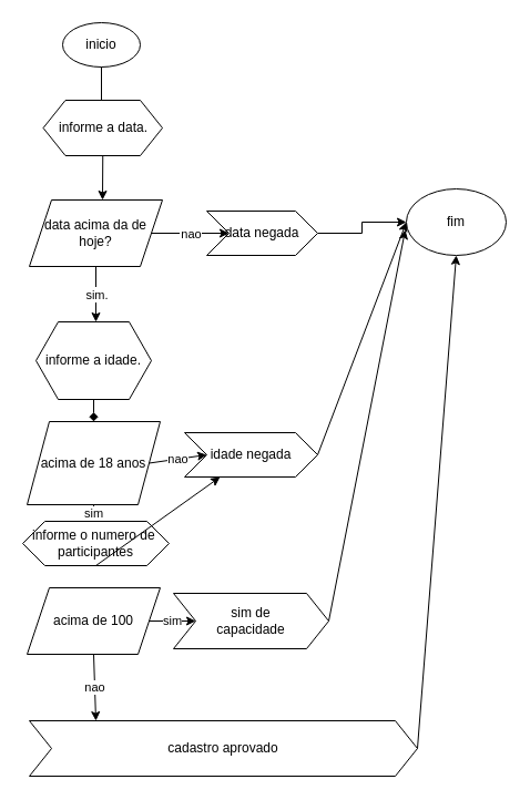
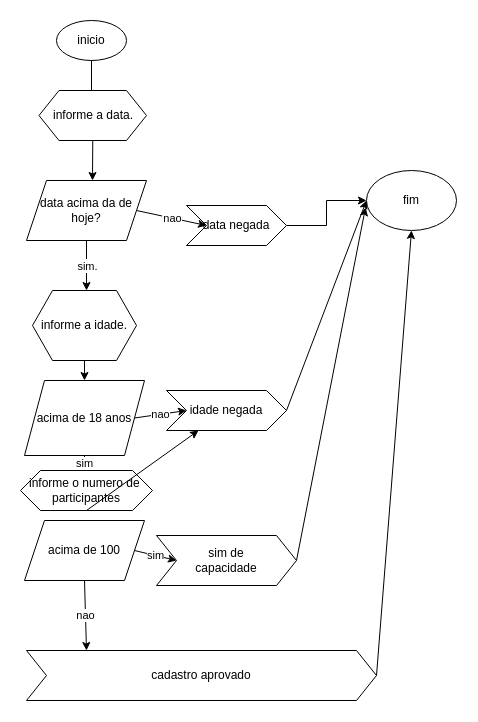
  <mxCell id="0" />
  <mxCell id="1" parent="0" />
  <mxCell id="2" value="inicio" style="ellipse;whiteSpace=wrap;html=1;" vertex="1" parent="1"><mxGeometry x="56" width="70" height="40" as="geometry" y="20" /></mxCell>
  <mxCell id="3" value="" style="endArrow=classic;html=1;rounded=0;exitX=0.5;exitY=1;exitDx=0;exitDy=0;" edge="1" parent="1" source="2"><mxGeometry width="50" height="50" relative="1" as="geometry"><mxPoint x="226" y="350" as="sourcePoint" /><mxPoint x="91" y="100" as="targetPoint" /></mxGeometry></mxCell>
  <mxCell id="4" value="informe a data." style="shape=hexagon;perimeter=hexagonPerimeter2;whiteSpace=wrap;html=1;fixedSize=1;" vertex="1" parent="1"><mxGeometry x="38.5" y="90" width="107.5" height="50" as="geometry" /></mxCell>
  <mxCell id="5" value="" style="endArrow=classic;html=1;rounded=0;exitX=0.5;exitY=1;exitDx=0;exitDy=0;" edge="1" parent="1" source="4"><mxGeometry width="50" height="50" relative="1" as="geometry"><mxPoint x="226" y="350" as="sourcePoint" /><mxPoint x="92" y="180" as="targetPoint" /></mxGeometry></mxCell>
  <mxCell id="6" value="data acima da de hoje?" style="shape=parallelogram;perimeter=parallelogramPerimeter;whiteSpace=wrap;html=1;fixedSize=1;" vertex="1" parent="1"><mxGeometry x="26" y="180" width="120" height="60" as="geometry" /></mxCell>
  <mxCell id="7" value="nao" style="endArrow=classic;html=1;rounded=0;exitX=1;exitY=0.5;exitDx=0;exitDy=0;entryX=0;entryY=0.5;entryDx=0;entryDy=0;" edge="1" parent="1" source="6" target="19"><mxGeometry relative="1" as="geometry"><mxPoint x="196" y="320" as="sourcePoint" /><mxPoint x="186" y="210" as="targetPoint" /></mxGeometry></mxCell>
  <mxCell id="8" value="nao" style="edgeLabel;resizable=0;html=1;align=center;verticalAlign=middle;" connectable="0" vertex="1" parent="7"><mxGeometry relative="1" as="geometry" /></mxCell>
  <mxCell id="9" value="sim" style="endArrow=classic;html=1;rounded=0;exitX=0.5;exitY=1;exitDx=0;exitDy=0;" edge="1" parent="1" source="6"><mxGeometry relative="1" as="geometry"><mxPoint x="196" y="310" as="sourcePoint" /><mxPoint x="86" y="290" as="targetPoint" /><Array as="points"><mxPoint x="86" y="270" /></Array></mxGeometry></mxCell>
  <mxCell id="10" value="sim." style="edgeLabel;resizable=0;html=1;align=center;verticalAlign=middle;" connectable="0" vertex="1" parent="9"><mxGeometry relative="1" as="geometry" /></mxCell>
  <mxCell id="11" value="informe a idade." style="shape=hexagon;perimeter=hexagonPerimeter2;whiteSpace=wrap;html=1;fixedSize=1;" vertex="1" parent="1"><mxGeometry x="32" y="290" width="104" height="70" as="geometry" /></mxCell>
- <mxCell id="12" value="" style="endArrow=diamond;html=1;rounded=0;exitX=0.5;exitY=1;exitDx=0;exitDy=0;" edge="1" parent="1" source="11" target="13"><mxGeometry width="50" height="50" relative="1" as="geometry"><mxPoint x="226" y="340" as="sourcePoint" /><mxPoint x="84" y="400" as="targetPoint" /></mxGeometry></mxCell>
+ <mxCell id="12" value="" style="endArrow=classic;html=1;rounded=0;exitX=0.5;exitY=1;exitDx=0;exitDy=0;" edge="1" parent="1" source="11" target="13"><mxGeometry width="50" height="50" relative="1" as="geometry"><mxPoint x="226" y="340" as="sourcePoint" /><mxPoint x="84" y="400" as="targetPoint" /></mxGeometry></mxCell>
  <mxCell id="13" value="acima de 18 anos" style="shape=parallelogram;perimeter=parallelogramPerimeter;whiteSpace=wrap;html=1;fixedSize=1;" vertex="1" parent="1"><mxGeometry x="24" y="380" width="120" height="75" as="geometry" /></mxCell>
  <mxCell id="14" value="sim" style="endArrow=classic;html=1;rounded=0;exitX=0.5;exitY=1;exitDx=0;exitDy=0;" edge="1" parent="1" source="13"><mxGeometry relative="1" as="geometry"><mxPoint x="196" y="310" as="sourcePoint" /><mxPoint x="84" y="470" as="targetPoint" /></mxGeometry></mxCell>
  <mxCell id="15" value="" style="endArrow=classic;html=1;rounded=0;exitX=1;exitY=0.5;exitDx=0;exitDy=0;" edge="1" parent="1" source="13"><mxGeometry relative="1" as="geometry"><mxPoint x="196" y="310" as="sourcePoint" /><mxPoint x="186" y="410" as="targetPoint" /></mxGeometry></mxCell>
  <mxCell id="16" value="nao" style="edgeLabel;resizable=0;html=1;align=center;verticalAlign=middle;" connectable="0" vertex="1" parent="15"><mxGeometry relative="1" as="geometry" /></mxCell>
  <mxCell id="17" value="fim" style="ellipse;whiteSpace=wrap;html=1;" vertex="1" parent="1"><mxGeometry x="366" y="170" width="90" height="60" as="geometry" /></mxCell>
  <mxCell id="18" value="" style="edgeStyle=orthogonalEdgeStyle;rounded=0;orthogonalLoop=1;jettySize=auto;html=1;" edge="1" parent="1" source="19" target="17"><mxGeometry relative="1" as="geometry" /></mxCell>
- <mxCell id="19" value="data negada" style="shape=step;perimeter=stepPerimeter;whiteSpace=wrap;html=1;fixedSize=1;" vertex="1" parent="1"><mxGeometry x="186" y="190" width="100" height="40" as="geometry" /></mxCell>
+ <mxCell id="19" value="data negada" style="shape=step;perimeter=stepPerimeter;whiteSpace=wrap;html=1;fixedSize=1;" vertex="1" parent="1"><mxGeometry x="186" y="205" width="100" height="40" as="geometry" /></mxCell>
  <mxCell id="20" value="idade negada" style="shape=step;perimeter=stepPerimeter;whiteSpace=wrap;html=1;fixedSize=1;" vertex="1" parent="1"><mxGeometry x="166" y="390" width="120" height="40" as="geometry" /></mxCell>
  <mxCell id="21" value="" style="endArrow=classic;html=1;rounded=0;exitX=1;exitY=0.5;exitDx=0;exitDy=0;" edge="1" parent="1" source="20"><mxGeometry width="50" height="50" relative="1" as="geometry"><mxPoint x="226" y="340" as="sourcePoint" /><mxPoint x="366" y="200" as="targetPoint" /></mxGeometry></mxCell>
  <mxCell id="22" value="informe o numero de&amp;nbsp;&lt;br&gt;participantes" style="shape=hexagon;perimeter=hexagonPerimeter2;whiteSpace=wrap;html=1;fixedSize=1;" vertex="1" parent="1"><mxGeometry x="20" y="470" width="132" height="40" as="geometry" /></mxCell>
- <mxCell id="23" value="acima de 100" style="shape=parallelogram;perimeter=parallelogramPerimeter;whiteSpace=wrap;html=1;fixedSize=1;" vertex="1" parent="1"><mxGeometry x="24" y="530" width="120" height="60" as="geometry" /></mxCell>
+ <mxCell id="23" value="acima de 100" style="shape=parallelogram;perimeter=parallelogramPerimeter;whiteSpace=wrap;html=1;fixedSize=1;" vertex="1" parent="1"><mxGeometry x="24" y="520" width="120" height="60" as="geometry" /></mxCell>
  <mxCell id="24" value="sim" style="endArrow=classic;html=1;rounded=0;exitX=1;exitY=0.5;exitDx=0;exitDy=0;" edge="1" parent="1" source="23"><mxGeometry width="50" height="50" relative="1" as="geometry"><mxPoint x="226" y="430" as="sourcePoint" /><mxPoint x="176" y="560" as="targetPoint" /></mxGeometry></mxCell>
  <mxCell id="25" value="nao" style="endArrow=classic;html=1;rounded=0;exitX=0.5;exitY=1;exitDx=0;exitDy=0;" edge="1" parent="1" source="23"><mxGeometry width="50" height="50" relative="1" as="geometry"><mxPoint x="226" y="430" as="sourcePoint" /><mxPoint x="86" y="650" as="targetPoint" /></mxGeometry></mxCell>
  <mxCell id="26" value="sim de &lt;br&gt;capacidade" style="shape=step;perimeter=stepPerimeter;whiteSpace=wrap;html=1;fixedSize=1;" vertex="1" parent="1"><mxGeometry x="156" y="535" width="140" height="50" as="geometry" /></mxCell>
  <mxCell id="27" value="" style="endArrow=classic;html=1;rounded=0;exitX=0.5;exitY=1;exitDx=0;exitDy=0;" edge="1" parent="1" source="22" target="20"><mxGeometry width="50" height="50" relative="1" as="geometry"><mxPoint x="226" y="520" as="sourcePoint" /><mxPoint x="276" y="470" as="targetPoint" /></mxGeometry></mxCell>
  <mxCell id="28" value="" style="endArrow=classic;html=1;rounded=0;exitX=1;exitY=0.5;exitDx=0;exitDy=0;entryX=-0.011;entryY=0.617;entryDx=0;entryDy=0;entryPerimeter=0;" edge="1" parent="1" source="26" target="17"><mxGeometry width="50" height="50" relative="1" as="geometry"><mxPoint x="226" y="520" as="sourcePoint" /><mxPoint x="276" y="470" as="targetPoint" /></mxGeometry></mxCell>
  <mxCell id="29" value="cadastro aprovado" style="shape=step;perimeter=stepPerimeter;whiteSpace=wrap;html=1;fixedSize=1;" vertex="1" parent="1"><mxGeometry x="26" y="650" width="350" height="50" as="geometry" /></mxCell>
  <mxCell id="30" value="" style="endArrow=classic;html=1;rounded=0;exitX=1;exitY=0.5;exitDx=0;exitDy=0;entryX=0.5;entryY=1;entryDx=0;entryDy=0;" edge="1" parent="1" source="29" target="17"><mxGeometry width="50" height="50" relative="1" as="geometry"><mxPoint x="226" y="520" as="sourcePoint" /><mxPoint x="276" y="470" as="targetPoint" /></mxGeometry></mxCell>
